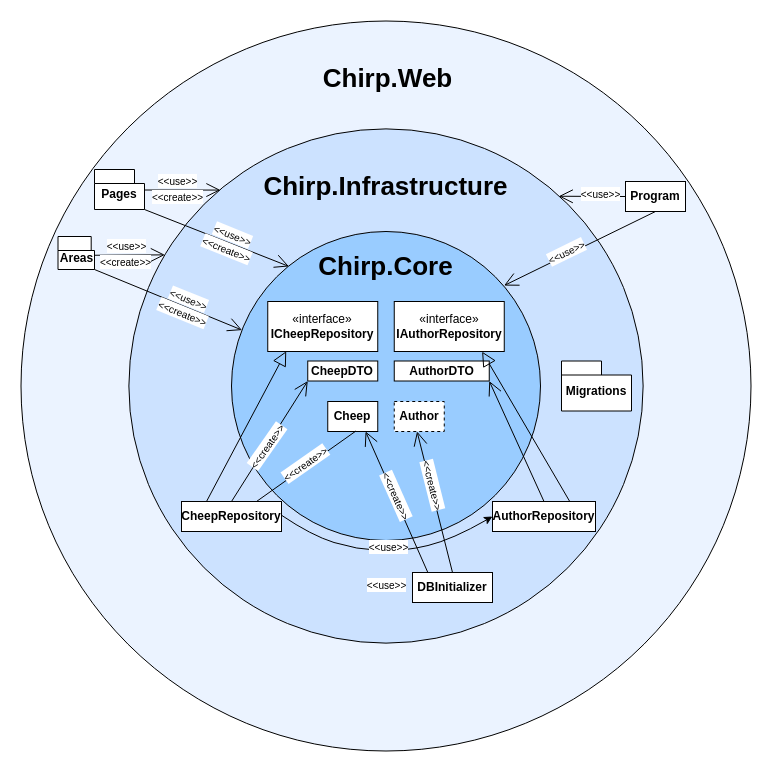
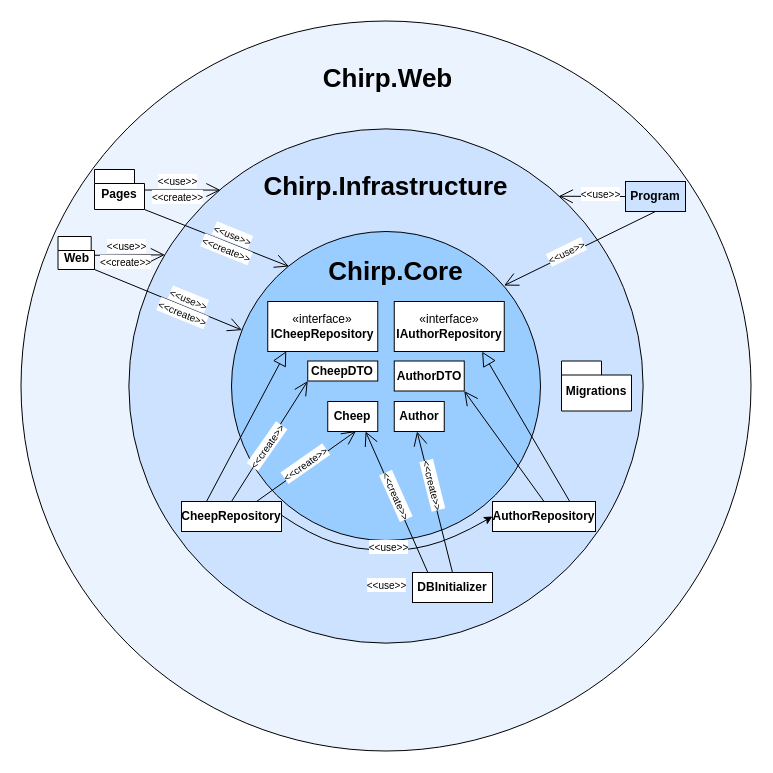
  <mxCell id="0" />
  <mxCell id="1" parent="0" />
  <mxCell id="2" value="" style="ellipse;whiteSpace=wrap;html=1;aspect=fixed;fillColor=#EBF3FF;" parent="1" vertex="1"><mxGeometry x="20.5" y="20.51" width="730" height="730" as="geometry" /></mxCell>
  <mxCell id="3" value="" style="ellipse;whiteSpace=wrap;html=1;aspect=fixed;fillColor=#CCE2FF;" parent="1" vertex="1"><mxGeometry x="128.38" y="128.38" width="514.25" height="514.25" as="geometry" /></mxCell>
  <mxCell id="4" value="" style="ellipse;whiteSpace=wrap;html=1;aspect=fixed;fillColor=#99CCFF;" parent="1" vertex="1"><mxGeometry x="231" y="231" width="309" height="309" as="geometry" /></mxCell>
- <mxCell id="5" value="&lt;b&gt;Author&lt;/b&gt;" style="rounded=0;whiteSpace=wrap;html=1;dashed=1;" parent="1" vertex="1"><mxGeometry x="393.75" y="401" width="50" height="30" as="geometry" /></mxCell>
- <mxCell id="6" value="&lt;b&gt;AuthorDTO&lt;/b&gt;" style="rounded=0;whiteSpace=wrap;html=1;" parent="1" vertex="1"><mxGeometry x="393.75" y="360.5" width="95" height="20" as="geometry" /></mxCell>
+ <mxCell id="5" value="&lt;b&gt;Author&lt;/b&gt;" style="rounded=0;whiteSpace=wrap;html=1;" parent="1" vertex="1"><mxGeometry x="393.75" y="401" width="50" height="30" as="geometry" /></mxCell>
+ <mxCell id="6" value="&lt;b&gt;AuthorDTO&lt;/b&gt;" style="rounded=0;whiteSpace=wrap;html=1;" parent="1" vertex="1"><mxGeometry x="393.75" y="360.5" width="70" height="30" as="geometry" /></mxCell>
  <mxCell id="7" value="&lt;b&gt;CheepDTO&lt;/b&gt;" style="rounded=0;whiteSpace=wrap;html=1;" parent="1" vertex="1"><mxGeometry x="307.25" y="360.5" width="70" height="20" as="geometry" /></mxCell>
  <mxCell id="8" value="&lt;b&gt;Cheep&lt;/b&gt;" style="rounded=0;whiteSpace=wrap;html=1;" parent="1" vertex="1"><mxGeometry x="327.25" y="401" width="50" height="30" as="geometry" /></mxCell>
  <mxCell id="9" value="«interface»&lt;div&gt;&lt;b&gt;IAuthorRepository&lt;/b&gt;&lt;/div&gt;" style="html=1;whiteSpace=wrap;" parent="1" vertex="1"><mxGeometry x="393.75" y="301" width="110" height="50" as="geometry" /></mxCell>
  <mxCell id="10" value="«interface»&lt;div&gt;&lt;b&gt;ICheepRepository&lt;/b&gt;&lt;/div&gt;" style="html=1;whiteSpace=wrap;" parent="1" vertex="1"><mxGeometry x="267.25" y="301" width="110" height="50" as="geometry" /></mxCell>
- <mxCell id="11" value="&lt;font style=&quot;font-size: 26px;&quot;&gt;&lt;b&gt;Chirp.Core&lt;/b&gt;&lt;/font&gt;" style="text;html=1;align=center;verticalAlign=middle;whiteSpace=wrap;rounded=0;" parent="1" vertex="1"><mxGeometry x="317.25" y="251" width="136.5" height="30" as="geometry" /></mxCell>
+ <mxCell id="11" value="&lt;font style=&quot;font-size: 26px;&quot;&gt;&lt;b&gt;Chirp.Core&lt;/b&gt;&lt;/font&gt;" style="text;html=1;align=center;verticalAlign=middle;whiteSpace=wrap;rounded=0;" parent="1" vertex="1"><mxGeometry x="327.25" y="256" width="136.5" height="30" as="geometry" /></mxCell>
  <mxCell id="12" value="&lt;font style=&quot;font-size: 26px;&quot;&gt;&lt;b&gt;Chirp.Infrastructure&lt;/b&gt;&lt;/font&gt;" style="text;html=1;align=center;verticalAlign=middle;whiteSpace=wrap;rounded=0;" parent="1" vertex="1"><mxGeometry x="267.25" y="171" width="236.5" height="30" as="geometry" /></mxCell>
  <mxCell id="13" value="&lt;b&gt;DBInitializer&lt;/b&gt;" style="rounded=0;whiteSpace=wrap;html=1;" parent="1" vertex="1"><mxGeometry x="412" y="572" width="80" height="30" as="geometry" /></mxCell>
  <mxCell id="14" value="&lt;b&gt;AuthorRepository&lt;/b&gt;" style="rounded=0;whiteSpace=wrap;html=1;" parent="1" vertex="1"><mxGeometry x="492" y="501" width="103" height="30" as="geometry" /></mxCell>
  <mxCell id="15" value="&lt;b&gt;CheepRepository&lt;/b&gt;" style="rounded=0;whiteSpace=wrap;html=1;" parent="1" vertex="1"><mxGeometry x="181" y="501" width="100" height="30" as="geometry" /></mxCell>
  <mxCell id="16" value="Migrations" style="shape=folder;fontStyle=1;spacingTop=10;tabWidth=40;tabHeight=14;tabPosition=left;html=1;whiteSpace=wrap;" parent="1" vertex="1"><mxGeometry x="561" y="360.5" width="70" height="50" as="geometry" /></mxCell>
- <mxCell id="17" value="" style="endArrow=none;endFill=1;endSize=12;html=1;rounded=0;entryX=0.565;entryY=0.982;entryDx=0;entryDy=0;exitX=0.75;exitY=0;exitDx=0;exitDy=0;entryPerimeter=0;" parent="1" source="15" target="8" edge="1"><mxGeometry width="160" relative="1" as="geometry"><mxPoint x="281" y="481" as="sourcePoint" /><mxPoint x="441" y="481" as="targetPoint" /></mxGeometry></mxCell>
+ <mxCell id="17" value="" style="endArrow=open;endFill=1;endSize=12;html=1;rounded=0;entryX=0.565;entryY=0.982;entryDx=0;entryDy=0;exitX=0.75;exitY=0;exitDx=0;exitDy=0;entryPerimeter=0;" parent="1" source="15" target="8" edge="1"><mxGeometry width="160" relative="1" as="geometry"><mxPoint x="281" y="481" as="sourcePoint" /><mxPoint x="441" y="481" as="targetPoint" /></mxGeometry></mxCell>
  <mxCell id="18" value="" style="endArrow=open;endFill=1;endSize=12;html=1;rounded=0;exitX=0.5;exitY=0;exitDx=0;exitDy=0;entryX=0;entryY=1;entryDx=0;entryDy=0;" parent="1" source="15" target="7" edge="1"><mxGeometry width="160" relative="1" as="geometry"><mxPoint x="281" y="481" as="sourcePoint" /><mxPoint x="441" y="481" as="targetPoint" /></mxGeometry></mxCell>
  <mxCell id="19" value="" style="endArrow=block;endFill=0;endSize=12;html=1;rounded=0;exitX=0.25;exitY=0;exitDx=0;exitDy=0;entryX=0.168;entryY=0.994;entryDx=0;entryDy=0;entryPerimeter=0;" parent="1" source="15" target="10" edge="1"><mxGeometry width="160" relative="1" as="geometry"><mxPoint x="341" y="421" as="sourcePoint" /><mxPoint x="501" y="421" as="targetPoint" /></mxGeometry></mxCell>
  <mxCell id="20" value="" style="endArrow=block;endFill=0;endSize=12;html=1;rounded=0;exitX=0.75;exitY=0;exitDx=0;exitDy=0;entryX=0.799;entryY=1.003;entryDx=0;entryDy=0;entryPerimeter=0;" parent="1" source="14" target="9" edge="1"><mxGeometry width="160" relative="1" as="geometry"><mxPoint x="441" y="540.5" as="sourcePoint" /><mxPoint x="471" y="351.5" as="targetPoint" /></mxGeometry></mxCell>
  <mxCell id="21" value="" style="endArrow=open;endFill=1;endSize=12;html=1;rounded=0;exitX=0.5;exitY=0;exitDx=0;exitDy=0;entryX=1;entryY=1;entryDx=0;entryDy=0;" parent="1" source="14" target="6" edge="1"><mxGeometry width="160" relative="1" as="geometry"><mxPoint x="341" y="421" as="sourcePoint" /><mxPoint x="501" y="421" as="targetPoint" /></mxGeometry></mxCell>
  <mxCell id="22" value="&lt;span style=&quot;font-weight: normal; background-color: rgb(255, 255, 255);&quot;&gt;&lt;font style=&quot;line-height: 80%; font-size: 10px;&quot;&gt;&amp;lt;&amp;lt;create&amp;gt;&amp;gt;&lt;/font&gt;&lt;/span&gt;" style="text;align=center;fontStyle=1;verticalAlign=middle;spacingLeft=3;spacingRight=3;strokeColor=none;rotatable=1;points=[[0,0.5],[1,0.5]];portConstraint=eastwest;html=1;portConstraintRotation=0;movable=1;resizable=1;deletable=1;editable=1;locked=0;connectable=1;imageAspect=0;rotation=-35;" parent="1" vertex="1"><mxGeometry x="294.75" y="459" width="20.5" height="10" as="geometry" /></mxCell>
  <mxCell id="23" value="&lt;span style=&quot;font-weight: normal; background-color: rgb(255, 255, 255);&quot;&gt;&lt;font style=&quot;line-height: 80%; font-size: 10px;&quot;&gt;&amp;lt;&amp;lt;create&amp;gt;&amp;gt;&lt;/font&gt;&lt;/span&gt;" style="text;align=center;fontStyle=1;verticalAlign=middle;spacingLeft=3;spacingRight=3;strokeColor=none;rotatable=1;points=[[0,0.5],[1,0.5]];portConstraint=eastwest;html=1;portConstraintRotation=0;movable=1;resizable=1;deletable=1;editable=1;locked=0;connectable=1;imageAspect=0;rotation=-55;" parent="1" vertex="1"><mxGeometry x="256.25" y="442" width="20.5" height="10" as="geometry" /></mxCell>
  <mxCell id="24" value="" style="endArrow=open;endFill=1;endSize=12;html=1;rounded=0;exitX=0.5;exitY=0;exitDx=0;exitDy=0;entryX=0.456;entryY=0.998;entryDx=0;entryDy=0;entryPerimeter=0;" parent="1" source="13" target="5" edge="1"><mxGeometry width="160" relative="1" as="geometry"><mxPoint x="498" y="540" as="sourcePoint" /><mxPoint x="421" y="429" as="targetPoint" /></mxGeometry></mxCell>
  <mxCell id="25" value="" style="endArrow=open;endFill=1;endSize=12;html=1;rounded=0;entryX=0.756;entryY=0.997;entryDx=0;entryDy=0;exitX=0.189;exitY=-0.017;exitDx=0;exitDy=0;exitPerimeter=0;entryPerimeter=0;" parent="1" source="13" target="8" edge="1"><mxGeometry width="160" relative="1" as="geometry"><mxPoint x="428" y="561" as="sourcePoint" /><mxPoint x="366" y="441" as="targetPoint" /></mxGeometry></mxCell>
  <mxCell id="26" value="&lt;span style=&quot;font-weight: normal; background-color: rgb(255, 255, 255);&quot;&gt;&lt;font style=&quot;line-height: 80%; font-size: 10px;&quot;&gt;&amp;lt;&amp;lt;create&amp;gt;&amp;gt;&lt;/font&gt;&lt;/span&gt;" style="text;align=center;fontStyle=1;verticalAlign=middle;spacingLeft=3;spacingRight=3;strokeColor=none;rotatable=1;points=[[0,0.5],[1,0.5]];portConstraint=eastwest;html=1;portConstraintRotation=0;movable=1;resizable=1;deletable=1;editable=1;locked=0;connectable=1;imageAspect=0;rotation=76;" parent="1" vertex="1"><mxGeometry x="422" y="480" width="20.5" height="10" as="geometry" /></mxCell>
  <mxCell id="27" value="&lt;span style=&quot;font-weight: normal; background-color: rgb(255, 255, 255);&quot;&gt;&lt;font style=&quot;line-height: 80%; font-size: 10px;&quot;&gt;&amp;lt;&amp;lt;create&amp;gt;&amp;gt;&lt;/font&gt;&lt;/span&gt;" style="text;align=center;fontStyle=1;verticalAlign=middle;spacingLeft=3;spacingRight=3;strokeColor=none;rotatable=1;points=[[0,0.5],[1,0.5]];portConstraint=eastwest;html=1;portConstraintRotation=0;movable=1;resizable=1;deletable=1;editable=1;locked=0;connectable=1;imageAspect=0;rotation=66;" parent="1" vertex="1"><mxGeometry x="385.25" y="490" width="20.5" height="10" as="geometry" /></mxCell>
  <mxCell id="28" value="&lt;span style=&quot;font-weight: normal; background-color: rgb(255, 255, 255);&quot;&gt;&lt;font style=&quot;line-height: 80%; font-size: 10px;&quot;&gt;&amp;lt;&amp;lt;use&amp;gt;&amp;gt;&lt;/font&gt;&lt;/span&gt;" style="text;align=center;fontStyle=1;verticalAlign=middle;spacingLeft=3;spacingRight=3;strokeColor=none;rotatable=1;points=[[0,0.5],[1,0.5]];portConstraint=eastwest;html=1;portConstraintRotation=0;movable=1;resizable=1;deletable=1;editable=1;locked=0;connectable=1;imageAspect=0;rotation=0;" parent="1" vertex="1"><mxGeometry x="375.25" y="580" width="20.5" height="10" as="geometry" /></mxCell>
- <mxCell id="29" value="&lt;b&gt;Program&lt;/b&gt;" style="rounded=0;whiteSpace=wrap;html=1;" parent="1" vertex="1"><mxGeometry x="625" y="181" width="60" height="30" as="geometry" /></mxCell>
+ <mxCell id="29" value="&lt;b&gt;Program&lt;/b&gt;" style="rounded=0;whiteSpace=wrap;html=1;fillColor=#cce2ff;" parent="1" vertex="1"><mxGeometry x="625" y="181" width="60" height="30" as="geometry" /></mxCell>
  <mxCell id="30" value="Pages" style="shape=folder;fontStyle=1;spacingTop=10;tabWidth=40;tabHeight=14;tabPosition=left;html=1;whiteSpace=wrap;" parent="1" vertex="1"><mxGeometry x="94" y="169" width="50" height="40" as="geometry" /></mxCell>
  <mxCell id="31" value="" style="endArrow=open;endFill=1;endSize=12;html=1;rounded=0;exitX=0;exitY=0.5;exitDx=0;exitDy=0;entryX=0.836;entryY=0.131;entryDx=0;entryDy=0;entryPerimeter=0;" parent="1" source="29" target="3" edge="1"><mxGeometry width="160" relative="1" as="geometry"><mxPoint x="617" y="331" as="sourcePoint" /><mxPoint x="540" y="221" as="targetPoint" /></mxGeometry></mxCell>
  <mxCell id="32" value="" style="endArrow=open;endFill=1;endSize=12;html=1;rounded=0;exitX=0.5;exitY=1;exitDx=0;exitDy=0;entryX=0.882;entryY=0.175;entryDx=0;entryDy=0;entryPerimeter=0;" parent="1" source="29" target="4" edge="1"><mxGeometry width="160" relative="1" as="geometry"><mxPoint x="561" y="521" as="sourcePoint" /><mxPoint x="484" y="411" as="targetPoint" /></mxGeometry></mxCell>
  <mxCell id="33" value="&lt;span style=&quot;font-weight: normal; background-color: rgb(255, 255, 255);&quot;&gt;&lt;font style=&quot;line-height: 80%; font-size: 10px;&quot;&gt;&amp;lt;&amp;lt;use&amp;gt;&amp;gt;&lt;/font&gt;&lt;/span&gt;" style="text;align=center;fontStyle=1;verticalAlign=middle;spacingLeft=3;spacingRight=3;strokeColor=none;rotatable=1;points=[[0,0.5],[1,0.5]];portConstraint=eastwest;html=1;portConstraintRotation=0;movable=1;resizable=1;deletable=1;editable=1;locked=0;connectable=1;imageAspect=0;rotation=0;" parent="1" vertex="1"><mxGeometry x="590" y="189" width="20.5" height="10" as="geometry" /></mxCell>
  <mxCell id="34" value="&lt;span style=&quot;font-weight: normal; background-color: rgb(255, 255, 255);&quot;&gt;&lt;font style=&quot;line-height: 80%; font-size: 10px;&quot;&gt;&amp;lt;&amp;lt;use&amp;gt;&amp;gt;&lt;/font&gt;&lt;/span&gt;" style="text;align=center;fontStyle=1;verticalAlign=middle;spacingLeft=3;spacingRight=3;strokeColor=none;rotatable=1;points=[[0,0.5],[1,0.5]];portConstraint=eastwest;html=1;portConstraintRotation=0;movable=1;resizable=1;deletable=1;editable=1;locked=0;connectable=1;imageAspect=0;rotation=334;" parent="1" vertex="1"><mxGeometry x="556" y="247" width="20.5" height="10" as="geometry" /></mxCell>
  <mxCell id="35" value="" style="endArrow=open;endFill=1;endSize=12;html=1;rounded=0;exitX=0;exitY=0;exitDx=50;exitDy=20.5;entryX=0.178;entryY=0.119;entryDx=0;entryDy=0;entryPerimeter=0;exitPerimeter=0;" parent="1" source="30" target="3" edge="1"><mxGeometry width="160" relative="1" as="geometry"><mxPoint x="218" y="128.38" as="sourcePoint" /><mxPoint x="151" y="128.38" as="targetPoint" /></mxGeometry></mxCell>
  <mxCell id="36" value="&lt;span style=&quot;font-weight: normal; background-color: rgb(255, 255, 255);&quot;&gt;&lt;font style=&quot;line-height: 80%; font-size: 10px;&quot;&gt;&amp;lt;&amp;lt;create&amp;gt;&amp;gt;&lt;/font&gt;&lt;/span&gt;" style="text;align=center;fontStyle=1;verticalAlign=middle;spacingLeft=3;spacingRight=3;strokeColor=none;rotatable=1;points=[[0,0.5],[1,0.5]];portConstraint=eastwest;html=1;portConstraintRotation=0;movable=1;resizable=1;deletable=1;editable=1;locked=0;connectable=1;imageAspect=0;rotation=0;" parent="1" vertex="1"><mxGeometry x="167" y="192" width="20.5" height="10" as="geometry" /></mxCell>
  <mxCell id="37" value="&lt;span style=&quot;font-weight: normal; background-color: rgb(255, 255, 255);&quot;&gt;&lt;font style=&quot;line-height: 80%; font-size: 10px;&quot;&gt;&amp;lt;&amp;lt;use&amp;gt;&amp;gt;&lt;/font&gt;&lt;/span&gt;" style="text;align=center;fontStyle=1;verticalAlign=middle;spacingLeft=3;spacingRight=3;strokeColor=none;rotatable=1;points=[[0,0.5],[1,0.5]];portConstraint=eastwest;html=1;portConstraintRotation=0;movable=1;resizable=1;deletable=1;editable=1;locked=0;connectable=1;imageAspect=0;rotation=0;" parent="1" vertex="1"><mxGeometry x="167" y="176" width="20.5" height="10" as="geometry" /></mxCell>
  <mxCell id="38" value="" style="endArrow=open;endFill=1;endSize=12;html=1;rounded=0;exitX=0;exitY=0;exitDx=50;exitDy=40;entryX=0.186;entryY=0.113;entryDx=0;entryDy=0;entryPerimeter=0;exitPerimeter=0;" parent="1" source="30" target="4" edge="1"><mxGeometry width="160" relative="1" as="geometry"><mxPoint x="174" y="229" as="sourcePoint" /><mxPoint x="250" y="230" as="targetPoint" /></mxGeometry></mxCell>
  <mxCell id="39" value="&lt;span style=&quot;font-weight: normal; background-color: rgb(255, 255, 255);&quot;&gt;&lt;font style=&quot;line-height: 80%; font-size: 10px;&quot;&gt;&amp;lt;&amp;lt;create&amp;gt;&amp;gt;&lt;/font&gt;&lt;/span&gt;" style="text;align=center;fontStyle=1;verticalAlign=middle;spacingLeft=3;spacingRight=3;strokeColor=none;rotatable=1;points=[[0,0.5],[1,0.5]];portConstraint=eastwest;html=1;portConstraintRotation=0;movable=1;resizable=1;deletable=1;editable=1;locked=0;connectable=1;imageAspect=0;rotation=22;" parent="1" vertex="1"><mxGeometry x="215.5" y="244" width="20.5" height="10" as="geometry" /></mxCell>
  <mxCell id="40" value="&lt;span style=&quot;font-weight: normal; background-color: rgb(255, 255, 255);&quot;&gt;&lt;font style=&quot;line-height: 80%; font-size: 10px;&quot;&gt;&amp;lt;&amp;lt;use&amp;gt;&amp;gt;&lt;/font&gt;&lt;/span&gt;" style="text;align=center;fontStyle=1;verticalAlign=middle;spacingLeft=3;spacingRight=3;strokeColor=none;rotatable=1;points=[[0,0.5],[1,0.5]];portConstraint=eastwest;html=1;portConstraintRotation=0;movable=1;resizable=1;deletable=1;editable=1;locked=0;connectable=1;imageAspect=0;rotation=22;" parent="1" vertex="1"><mxGeometry x="222" y="230" width="20.5" height="10" as="geometry" /></mxCell>
- <mxCell id="41" value="Areas" style="shape=folder;fontStyle=1;spacingTop=10;tabWidth=40;tabHeight=14;tabPosition=left;html=1;whiteSpace=wrap;" parent="1" vertex="1"><mxGeometry x="57.5" y="236" width="36.5" height="33" as="geometry" /></mxCell>
+ <mxCell id="41" value="Web" style="shape=folder;fontStyle=1;spacingTop=10;tabWidth=40;tabHeight=14;tabPosition=left;html=1;whiteSpace=wrap;" parent="1" vertex="1"><mxGeometry x="57.5" y="236" width="36.5" height="33" as="geometry" /></mxCell>
  <mxCell id="42" value="" style="endArrow=open;endFill=1;endSize=12;html=1;rounded=0;exitX=0;exitY=0;exitDx=36.5;exitDy=18.75;exitPerimeter=0;entryX=0.07;entryY=0.245;entryDx=0;entryDy=0;entryPerimeter=0;" parent="1" source="41" target="3" edge="1"><mxGeometry width="160" relative="1" as="geometry"><mxPoint x="172.5" y="193.38" as="sourcePoint" /><mxPoint x="161" y="255" as="targetPoint" /></mxGeometry></mxCell>
  <mxCell id="43" value="&lt;span style=&quot;font-weight: normal; background-color: rgb(255, 255, 255);&quot;&gt;&lt;font style=&quot;line-height: 80%; font-size: 10px;&quot;&gt;&amp;lt;&amp;lt;create&amp;gt;&amp;gt;&lt;/font&gt;&lt;/span&gt;" style="text;align=center;fontStyle=1;verticalAlign=middle;spacingLeft=3;spacingRight=3;strokeColor=none;rotatable=1;points=[[0,0.5],[1,0.5]];portConstraint=eastwest;html=1;portConstraintRotation=0;movable=1;resizable=1;deletable=1;editable=1;locked=0;connectable=1;imageAspect=0;rotation=0;" parent="1" vertex="1"><mxGeometry x="114.5" y="257" width="20.5" height="10" as="geometry" /></mxCell>
  <mxCell id="44" value="&lt;span style=&quot;font-weight: normal; background-color: rgb(255, 255, 255);&quot;&gt;&lt;font style=&quot;line-height: 80%; font-size: 10px;&quot;&gt;&amp;lt;&amp;lt;use&amp;gt;&amp;gt;&lt;/font&gt;&lt;/span&gt;" style="text;align=center;fontStyle=1;verticalAlign=middle;spacingLeft=3;spacingRight=3;strokeColor=none;rotatable=1;points=[[0,0.5],[1,0.5]];portConstraint=eastwest;html=1;portConstraintRotation=0;movable=1;resizable=1;deletable=1;editable=1;locked=0;connectable=1;imageAspect=0;rotation=0;" parent="1" vertex="1"><mxGeometry x="115.5" y="241" width="20.5" height="10" as="geometry" /></mxCell>
  <mxCell id="45" value="" style="endArrow=open;endFill=1;endSize=12;html=1;rounded=0;exitX=0;exitY=0;exitDx=36.5;exitDy=33;exitPerimeter=0;entryX=0.034;entryY=0.319;entryDx=0;entryDy=0;entryPerimeter=0;" parent="1" source="41" target="4" edge="1"><mxGeometry width="160" relative="1" as="geometry"><mxPoint x="128.5" y="294" as="sourcePoint" /><mxPoint x="241" y="331" as="targetPoint" /></mxGeometry></mxCell>
  <mxCell id="46" value="&lt;span style=&quot;font-weight: normal; background-color: rgb(255, 255, 255);&quot;&gt;&lt;font style=&quot;line-height: 80%; font-size: 10px;&quot;&gt;&amp;lt;&amp;lt;create&amp;gt;&amp;gt;&lt;/font&gt;&lt;/span&gt;" style="text;align=center;fontStyle=1;verticalAlign=middle;spacingLeft=3;spacingRight=3;strokeColor=none;rotatable=1;points=[[0,0.5],[1,0.5]];portConstraint=eastwest;html=1;portConstraintRotation=0;movable=1;resizable=1;deletable=1;editable=1;locked=0;connectable=1;imageAspect=0;rotation=22;" parent="1" vertex="1"><mxGeometry x="172" y="308" width="20.5" height="10" as="geometry" /></mxCell>
  <mxCell id="47" value="&lt;span style=&quot;font-weight: normal; background-color: rgb(255, 255, 255);&quot;&gt;&lt;font style=&quot;line-height: 80%; font-size: 10px;&quot;&gt;&amp;lt;&amp;lt;use&amp;gt;&amp;gt;&lt;/font&gt;&lt;/span&gt;" style="text;align=center;fontStyle=1;verticalAlign=middle;spacingLeft=3;spacingRight=3;strokeColor=none;rotatable=1;points=[[0,0.5],[1,0.5]];portConstraint=eastwest;html=1;portConstraintRotation=0;movable=1;resizable=1;deletable=1;editable=1;locked=0;connectable=1;imageAspect=0;rotation=22;" parent="1" vertex="1"><mxGeometry x="177.5" y="294" width="20.5" height="10" as="geometry" /></mxCell>
  <mxCell id="48" value="" style="curved=1;endArrow=classic;html=1;rounded=0;entryX=0;entryY=0.5;entryDx=0;entryDy=0;" parent="1" edge="1" target="14"><mxGeometry width="50" height="50" relative="1" as="geometry"><mxPoint x="281" y="514.74" as="sourcePoint" /><mxPoint x="491.1" y="514" as="targetPoint" /><Array as="points"><mxPoint x="311" y="535" /><mxPoint x="356" y="549" /><mxPoint x="403" y="551" /><mxPoint x="452" y="539" /></Array></mxGeometry></mxCell>
  <mxCell id="49" value="&lt;span style=&quot;font-weight: normal; background-color: rgb(255, 255, 255);&quot;&gt;&lt;font style=&quot;line-height: 80%; font-size: 10px;&quot;&gt;&amp;lt;&amp;lt;use&amp;gt;&amp;gt;&lt;/font&gt;&lt;/span&gt;" style="text;align=center;fontStyle=1;verticalAlign=middle;spacingLeft=3;spacingRight=3;strokeColor=none;rotatable=1;points=[[0,0.5],[1,0.5]];portConstraint=eastwest;html=1;portConstraintRotation=0;movable=1;resizable=1;deletable=1;editable=1;locked=0;connectable=1;imageAspect=0;rotation=0;" parent="1" vertex="1"><mxGeometry x="377.25" y="542" width="20.5" height="10" as="geometry" /></mxCell>
  <mxCell id="50" value="&lt;font style=&quot;font-size: 26px;&quot;&gt;&lt;b&gt;Chirp.Web&lt;/b&gt;&lt;/font&gt;" style="text;html=1;align=center;verticalAlign=middle;whiteSpace=wrap;rounded=0;" parent="1" vertex="1"><mxGeometry x="269.25" y="63" width="236.5" height="30" as="geometry" /></mxCell>
